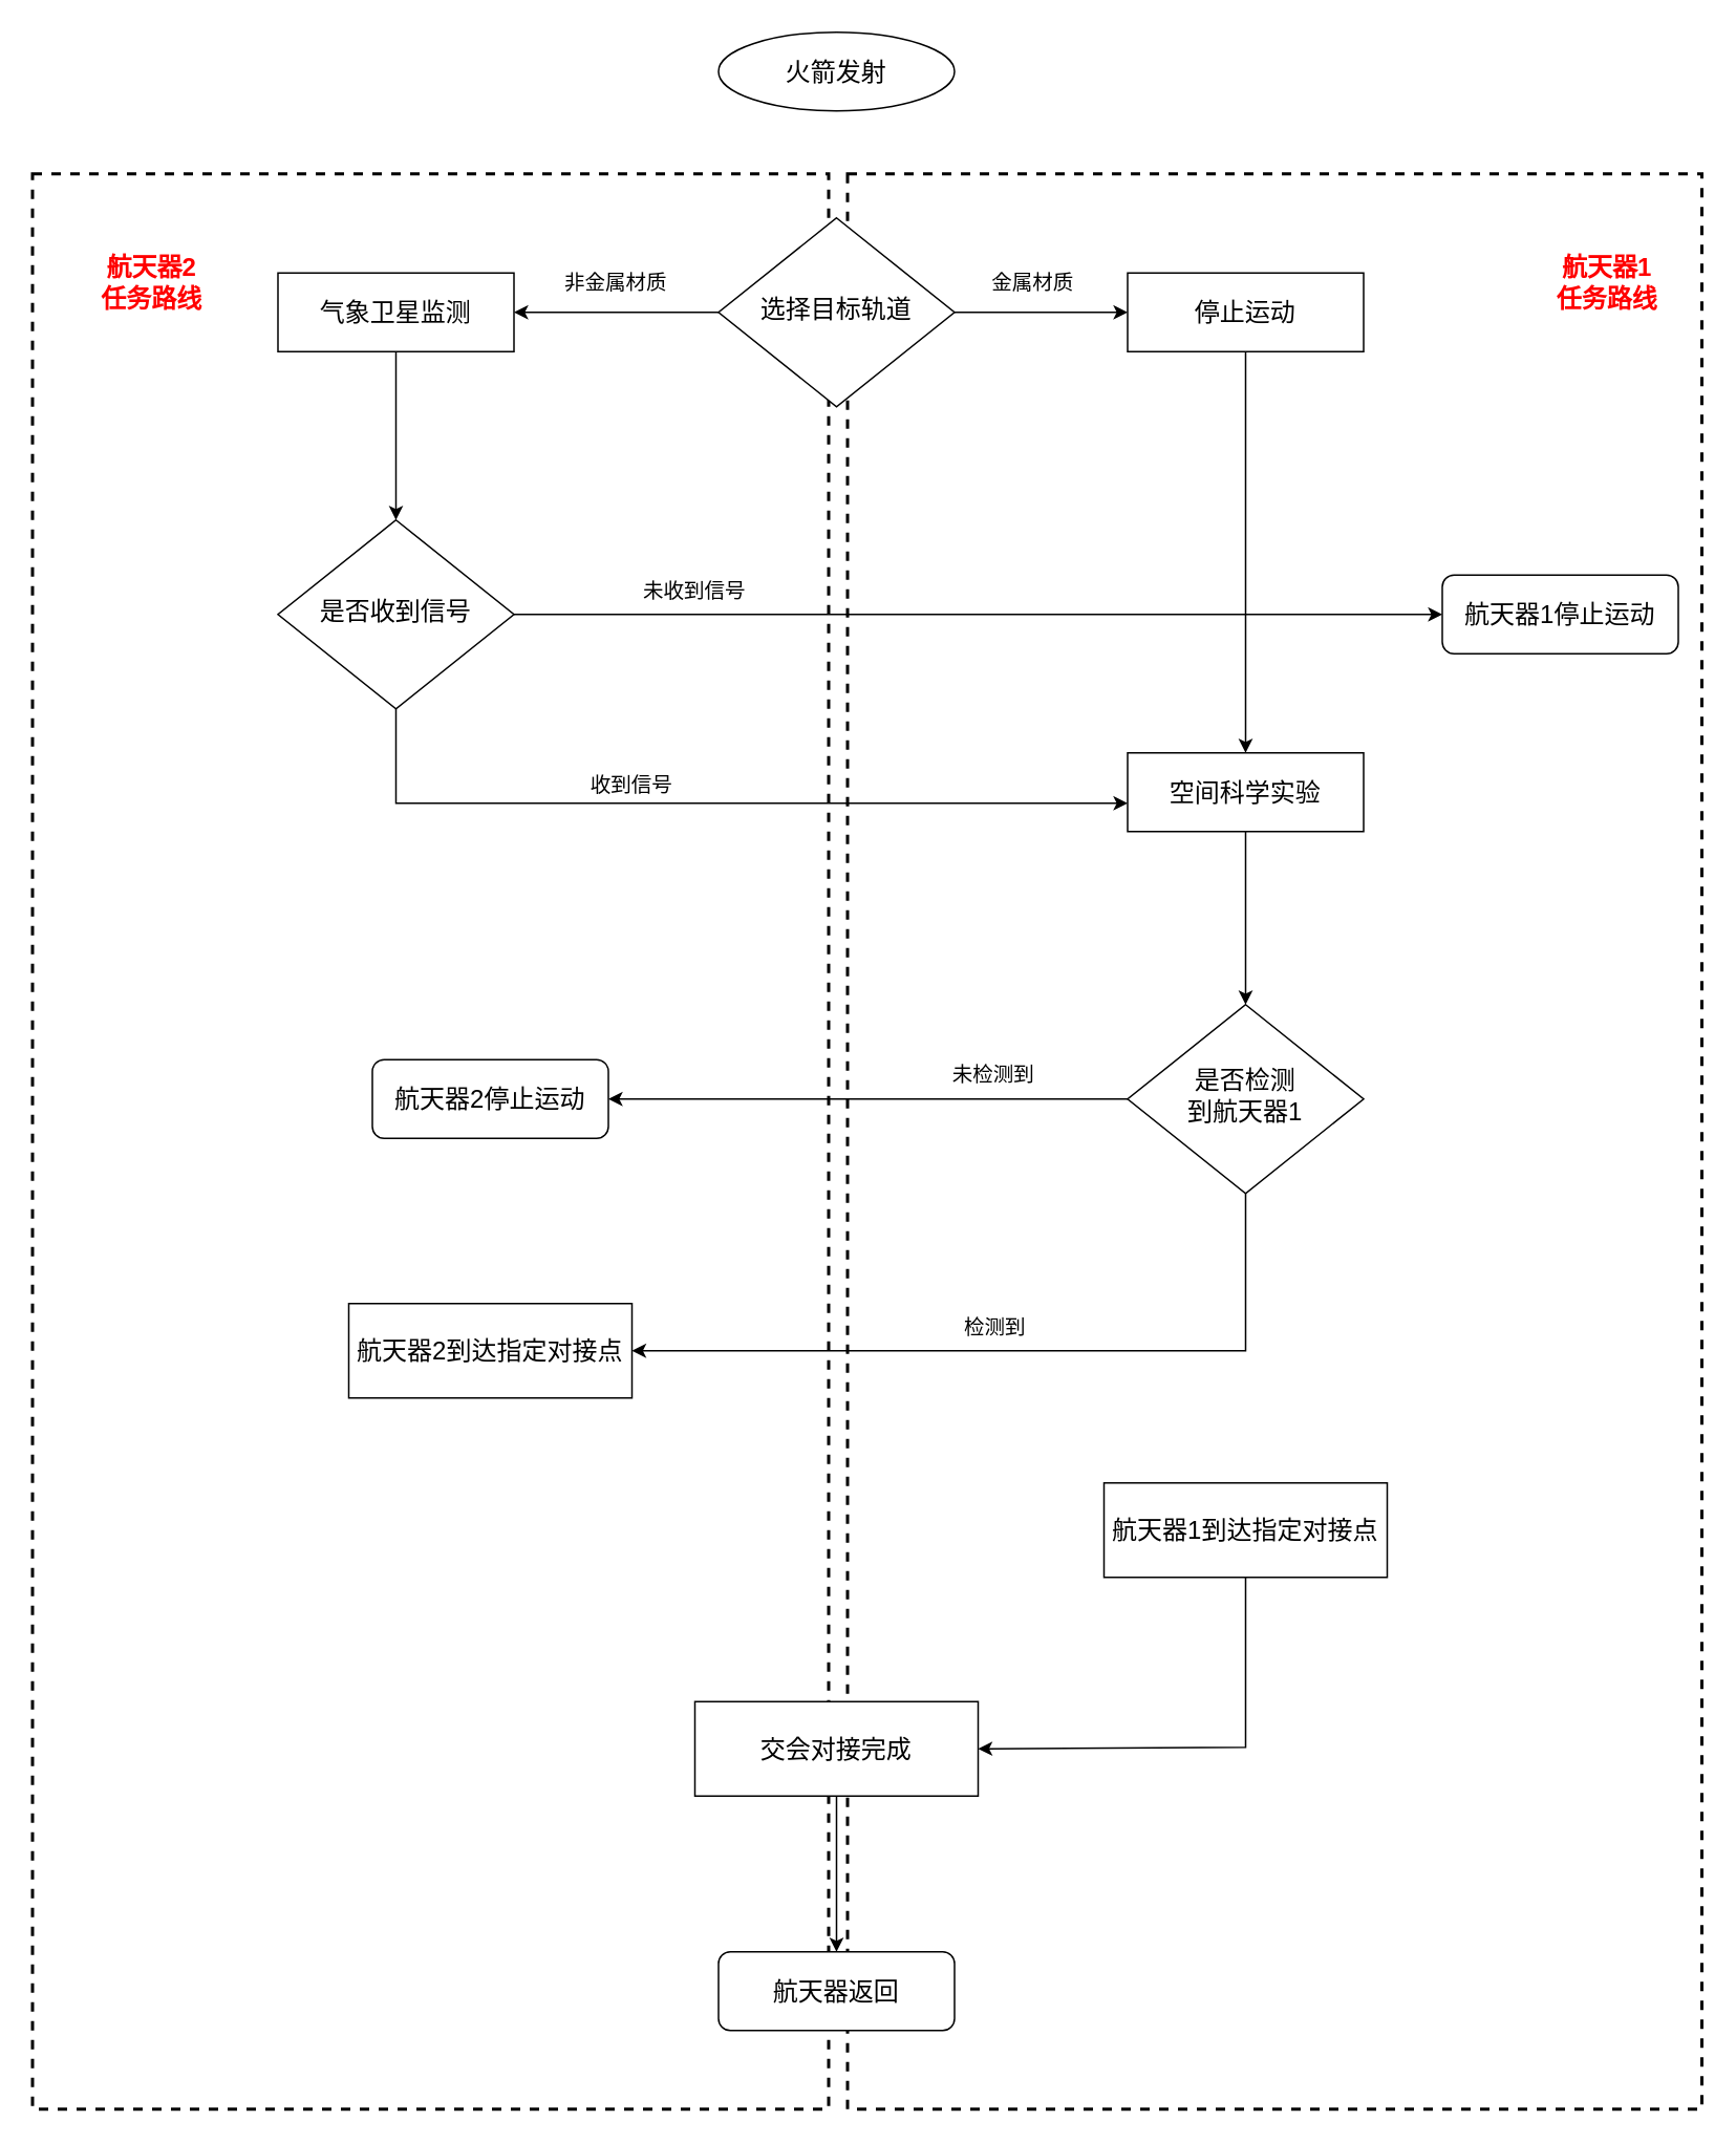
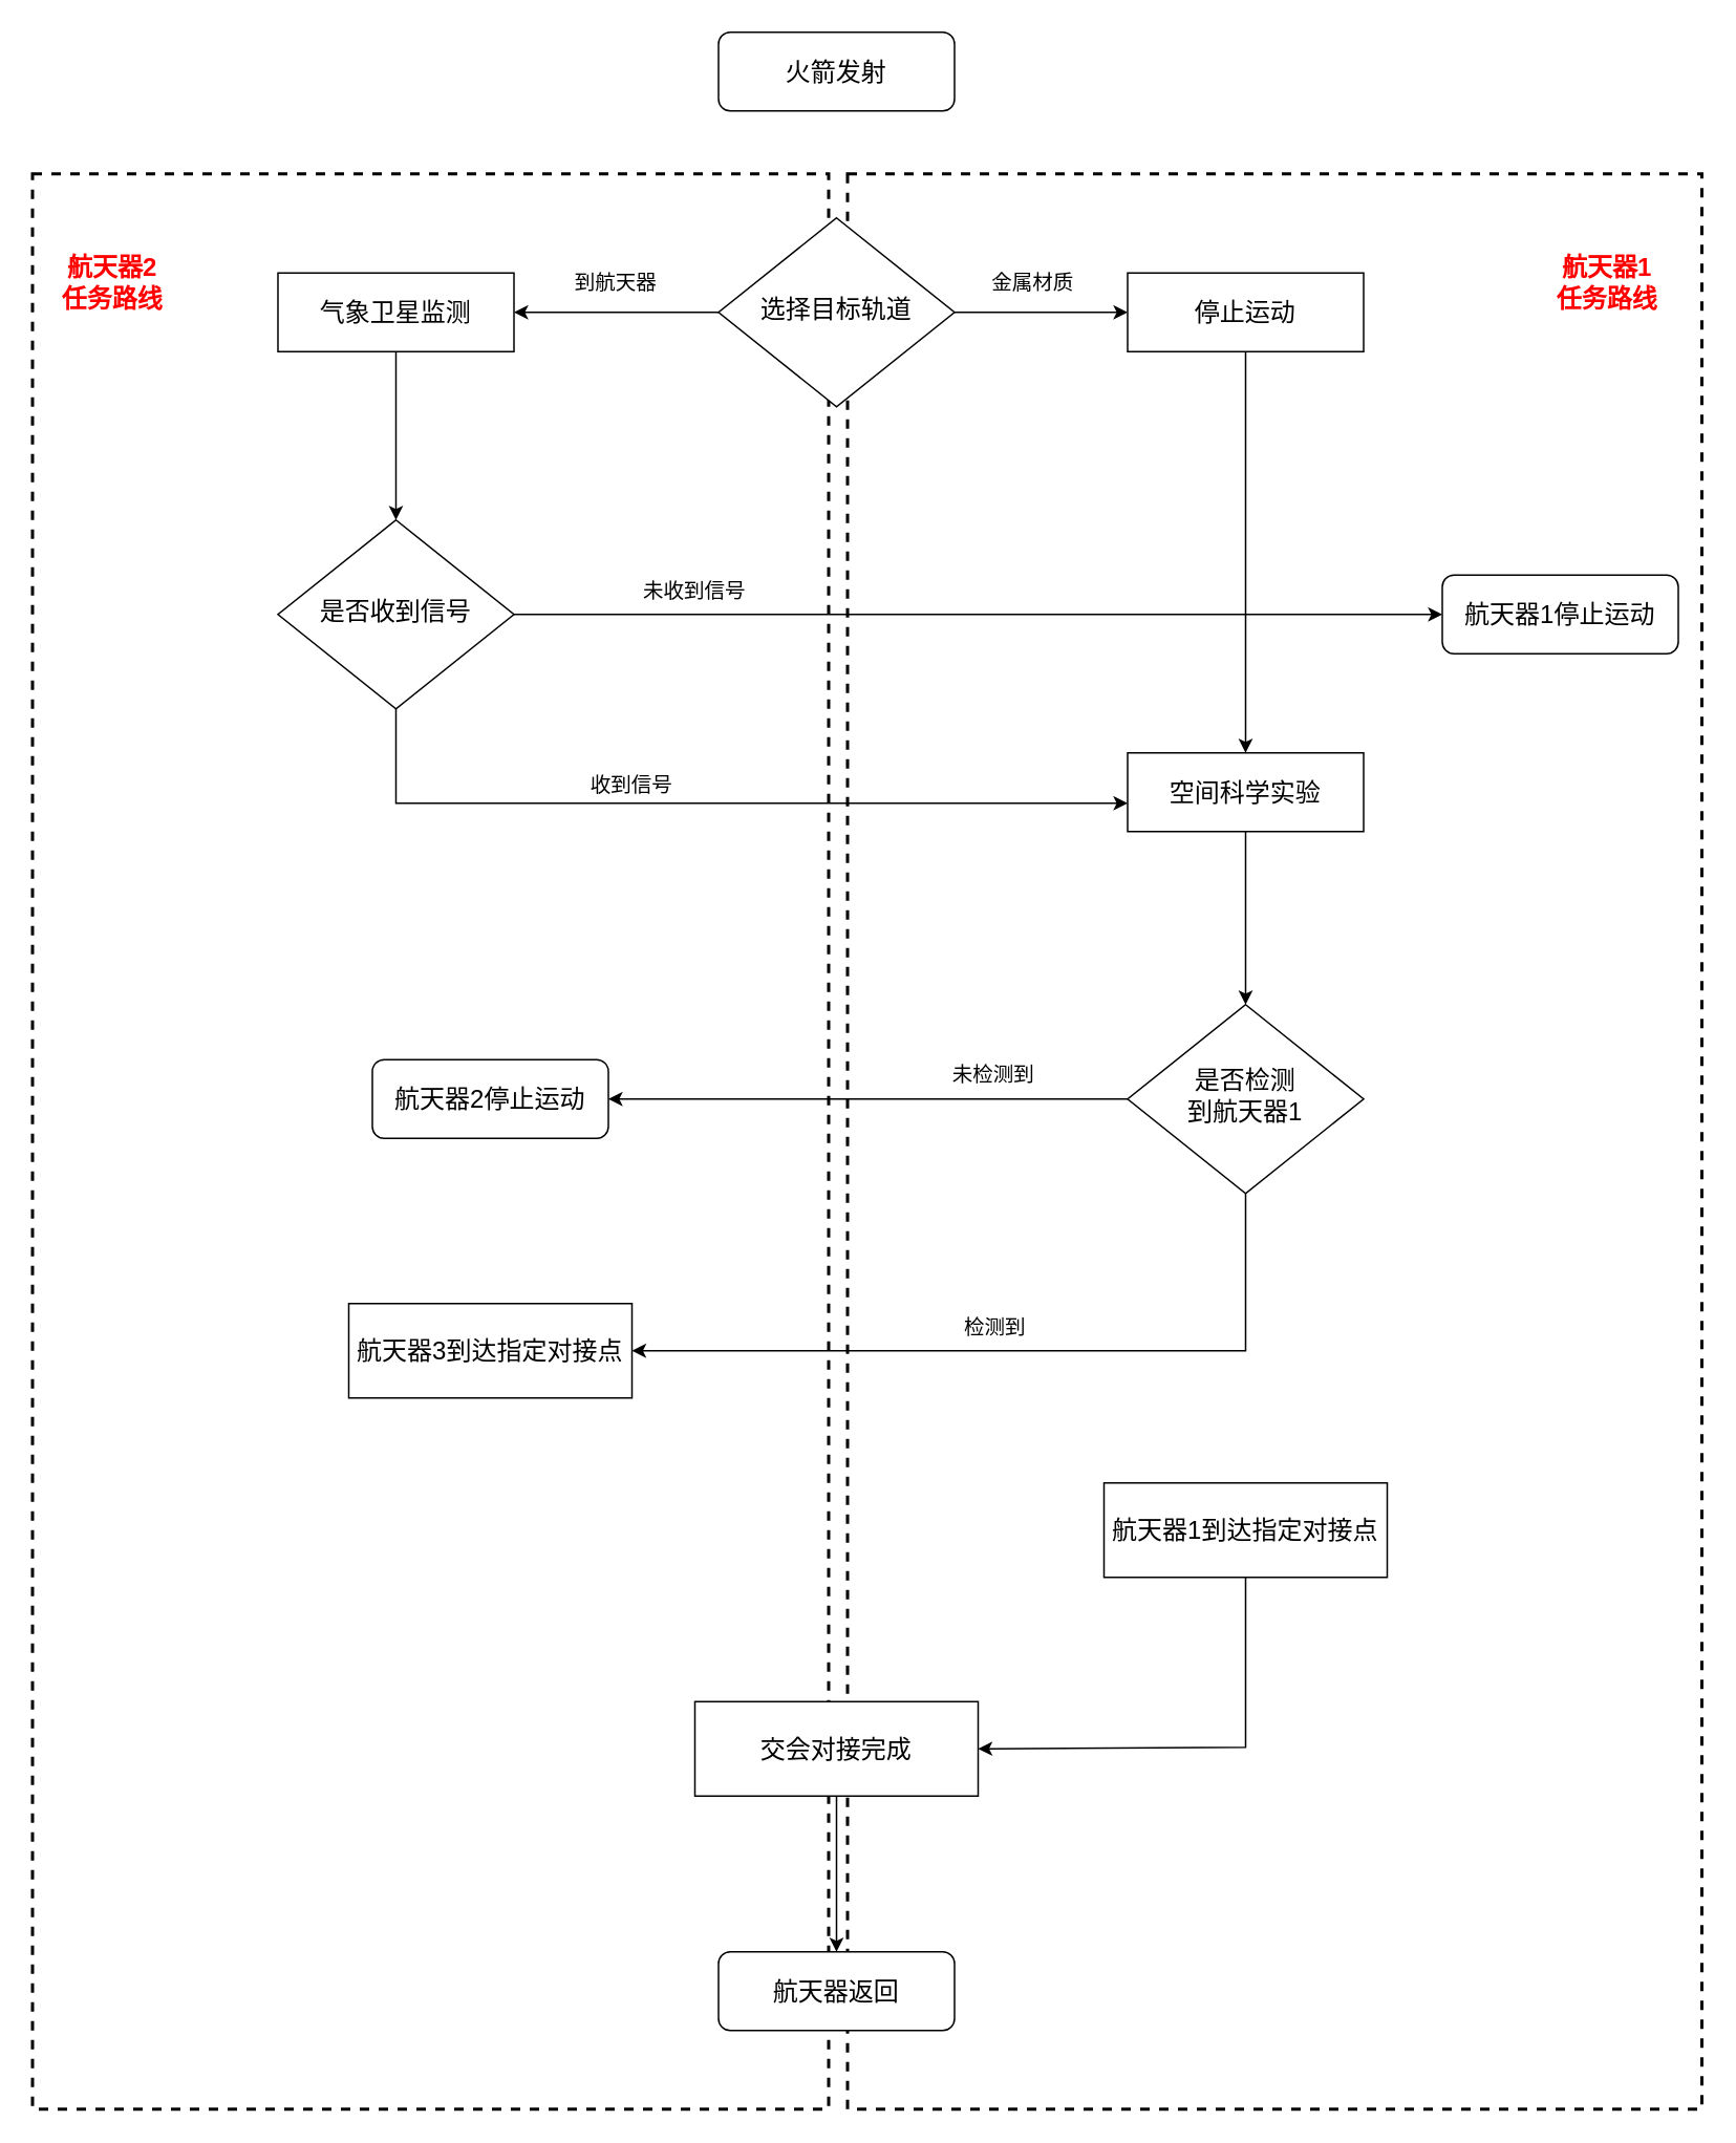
  <mxCell id="0" />
  <mxCell id="1" parent="0" />
  <mxCell id="2" value="" style="whiteSpace=wrap;html=1;fillColor=none;dashed=1;strokeWidth=2;" parent="1" vertex="1"><mxGeometry x="538" y="110" width="543" height="1230" as="geometry" /></mxCell>
  <mxCell id="3" value="" style="whiteSpace=wrap;html=1;fillColor=none;dashed=1;strokeWidth=2;labelBackgroundColor=none;" parent="1" vertex="1"><mxGeometry x="20" y="110" width="506" height="1230" as="geometry" /></mxCell>
- <mxCell id="4" value="&lt;font style=&quot;font-size: 16px;&quot;&gt;火箭发射&lt;/font&gt;" style="ellipse;whiteSpace=wrap;html=1;fontSize=12;glass=0;strokeWidth=1;shadow=0;aspect=fixed;labelBackgroundColor=none;" parent="1" vertex="1"><mxGeometry x="456" y="20" width="150" height="50" as="geometry" /></mxCell>
+ <mxCell id="4" value="&lt;font style=&quot;font-size: 16px;&quot;&gt;火箭发射&lt;/font&gt;" style="rounded=1;whiteSpace=wrap;html=1;fontSize=12;glass=0;strokeWidth=1;shadow=0;aspect=fixed;labelBackgroundColor=none;" parent="1" vertex="1"><mxGeometry x="456" y="20" width="150" height="50" as="geometry" /></mxCell>
  <mxCell id="5" value="" style="edgeStyle=orthogonalEdgeStyle;rounded=0;orthogonalLoop=1;jettySize=auto;html=1;fontSize=12;labelBackgroundColor=none;fontColor=default;" parent="1" source="7" target="9" edge="1"><mxGeometry relative="1" as="geometry" /></mxCell>
  <mxCell id="6" style="edgeStyle=orthogonalEdgeStyle;rounded=0;orthogonalLoop=1;jettySize=auto;html=1;entryX=1;entryY=0.5;entryDx=0;entryDy=0;fontSize=12;labelBackgroundColor=none;fontColor=default;" parent="1" source="7" target="11" edge="1"><mxGeometry relative="1" as="geometry" /></mxCell>
  <mxCell id="7" value="&lt;span style=&quot;font-size: 16px;&quot;&gt;选择目标轨道&lt;/span&gt;" style="rhombus;whiteSpace=wrap;html=1;shadow=0;fontFamily=Helvetica;fontSize=12;align=center;strokeWidth=1;spacing=6;spacingTop=-4;aspect=fixed;labelBackgroundColor=none;" parent="1" vertex="1"><mxGeometry x="456" y="138" width="150" height="120" as="geometry" /></mxCell>
  <mxCell id="8" style="edgeStyle=orthogonalEdgeStyle;rounded=0;orthogonalLoop=1;jettySize=auto;html=1;entryX=0.5;entryY=0;entryDx=0;entryDy=0;" parent="1" source="9" target="17" edge="1"><mxGeometry relative="1" as="geometry" /></mxCell>
  <mxCell id="9" value="&lt;font style=&quot;font-size: 16px;&quot;&gt;停止运动&lt;/font&gt;" style="rounded=0;whiteSpace=wrap;html=1;aspect=fixed;labelBackgroundColor=none;" parent="1" vertex="1"><mxGeometry x="716" y="173" width="150" height="50" as="geometry" /></mxCell>
  <mxCell id="10" value="" style="edgeStyle=orthogonalEdgeStyle;rounded=0;orthogonalLoop=1;jettySize=auto;html=1;labelBackgroundColor=none;fontColor=default;" parent="1" source="11" target="14" edge="1"><mxGeometry relative="1" as="geometry" /></mxCell>
  <mxCell id="11" value="&lt;span style=&quot;font-size: 16px;&quot;&gt;气象卫星监测&lt;/span&gt;" style="rounded=0;whiteSpace=wrap;html=1;aspect=fixed;labelBackgroundColor=none;" parent="1" vertex="1"><mxGeometry x="176" y="173" width="150" height="50" as="geometry" /></mxCell>
  <mxCell id="12" style="edgeStyle=orthogonalEdgeStyle;rounded=0;orthogonalLoop=1;jettySize=auto;html=1;entryX=0;entryY=0.5;entryDx=0;entryDy=0;fontSize=12;labelBackgroundColor=none;fontColor=default;" parent="1" source="14" target="15" edge="1"><mxGeometry relative="1" as="geometry" /></mxCell>
  <mxCell id="13" value="" style="edgeStyle=orthogonalEdgeStyle;rounded=0;orthogonalLoop=1;jettySize=auto;html=1;fontSize=12;labelBackgroundColor=none;fontColor=default;" parent="1" source="14" target="17" edge="1"><mxGeometry relative="1" as="geometry"><Array as="points"><mxPoint x="251" y="510" /></Array></mxGeometry></mxCell>
  <mxCell id="14" value="&lt;span style=&quot;font-size: 16px;&quot;&gt;是否收到信号&lt;/span&gt;" style="rhombus;whiteSpace=wrap;html=1;shadow=0;fontFamily=Helvetica;fontSize=12;align=center;strokeWidth=1;spacing=6;spacingTop=-4;aspect=fixed;labelBackgroundColor=none;" parent="1" vertex="1"><mxGeometry x="176" y="330" width="150" height="120" as="geometry" /></mxCell>
  <mxCell id="15" value="&lt;font style=&quot;font-size: 16px;&quot;&gt;航天器1停止运动&lt;/font&gt;" style="rounded=1;whiteSpace=wrap;html=1;fontSize=12;glass=0;strokeWidth=1;shadow=0;aspect=fixed;labelBackgroundColor=none;" parent="1" vertex="1"><mxGeometry x="916" y="365" width="150" height="50" as="geometry" /></mxCell>
  <mxCell id="16" value="" style="edgeStyle=orthogonalEdgeStyle;rounded=0;orthogonalLoop=1;jettySize=auto;html=1;" parent="1" source="17" target="20" edge="1"><mxGeometry relative="1" as="geometry" /></mxCell>
  <mxCell id="17" value="&lt;span style=&quot;font-size: 16px;&quot;&gt;空间科学实验&lt;/span&gt;" style="rounded=0;whiteSpace=wrap;html=1;aspect=fixed;labelBackgroundColor=none;" parent="1" vertex="1"><mxGeometry x="716" y="478" width="150" height="50" as="geometry" /></mxCell>
  <mxCell id="18" style="edgeStyle=orthogonalEdgeStyle;rounded=0;orthogonalLoop=1;jettySize=auto;html=1;exitX=0;exitY=0.5;exitDx=0;exitDy=0;entryX=1;entryY=0.5;entryDx=0;entryDy=0;fontSize=12;labelBackgroundColor=none;fontColor=default;" parent="1" source="20" target="21" edge="1"><mxGeometry relative="1" as="geometry" /></mxCell>
  <mxCell id="19" style="edgeStyle=orthogonalEdgeStyle;rounded=0;orthogonalLoop=1;jettySize=auto;html=1;entryX=1;entryY=0.5;entryDx=0;entryDy=0;fontSize=13;labelBackgroundColor=none;fontColor=default;" parent="1" source="20" target="22" edge="1"><mxGeometry relative="1" as="geometry"><Array as="points"><mxPoint x="791" y="858" /></Array></mxGeometry></mxCell>
  <mxCell id="20" value="&lt;span style=&quot;font-size: 16px;&quot;&gt;是否检测&lt;br&gt;到航天器1&lt;/span&gt;" style="rhombus;whiteSpace=wrap;html=1;shadow=0;fontFamily=Helvetica;fontSize=12;align=center;strokeWidth=1;spacing=6;spacingTop=-4;aspect=fixed;labelBackgroundColor=none;" parent="1" vertex="1"><mxGeometry x="716" y="638" width="150" height="120" as="geometry" /></mxCell>
  <mxCell id="21" value="&lt;font style=&quot;font-size: 16px;&quot;&gt;航天器2停止运动&lt;/font&gt;" style="rounded=1;whiteSpace=wrap;html=1;fontSize=12;glass=0;strokeWidth=1;shadow=0;aspect=fixed;labelBackgroundColor=none;" parent="1" vertex="1"><mxGeometry x="236" y="673" width="150" height="50" as="geometry" /></mxCell>
- <mxCell id="22" value="&lt;span style=&quot;font-size: 16px;&quot;&gt;航天器2到达指定对接点&lt;/span&gt;" style="rounded=0;whiteSpace=wrap;html=1;aspect=fixed;labelBackgroundColor=none;" parent="1" vertex="1"><mxGeometry x="221" y="828" width="180" height="60" as="geometry" /></mxCell>
+ <mxCell id="22" value="&lt;span style=&quot;font-size: 16px;&quot;&gt;航天器3到达指定对接点&lt;/span&gt;" style="rounded=0;whiteSpace=wrap;html=1;aspect=fixed;labelBackgroundColor=none;" parent="1" vertex="1"><mxGeometry x="221" y="828" width="180" height="60" as="geometry" /></mxCell>
  <mxCell id="23" value="" style="edgeStyle=orthogonalEdgeStyle;rounded=0;orthogonalLoop=1;jettySize=auto;html=1;fontSize=13;labelBackgroundColor=none;fontColor=default;exitX=0.5;exitY=1;exitDx=0;exitDy=0;entryX=1;entryY=0.5;entryDx=0;entryDy=0;" parent="1" source="24" target="34" edge="1"><mxGeometry relative="1" as="geometry"><mxPoint x="531" y="972" as="sourcePoint" /><Array as="points"><mxPoint x="791" y="1110" /></Array><mxPoint x="666" y="1130" as="targetPoint" /></mxGeometry></mxCell>
  <mxCell id="24" value="&lt;span style=&quot;font-size: 16px;&quot;&gt;航天器1到达指定对接点&lt;/span&gt;" style="rounded=0;whiteSpace=wrap;html=1;aspect=fixed;labelBackgroundColor=none;" parent="1" vertex="1"><mxGeometry x="701" y="942" width="180" height="60" as="geometry" /></mxCell>
  <mxCell id="25" value="金属材质" style="text;html=1;strokeColor=none;fillColor=none;align=center;verticalAlign=middle;whiteSpace=wrap;rounded=0;fontSize=13;labelBackgroundColor=none;" parent="1" vertex="1"><mxGeometry x="626" y="164" width="60" height="30" as="geometry" /></mxCell>
- <mxCell id="26" value="非金属材质" style="text;html=1;strokeColor=none;fillColor=none;align=center;verticalAlign=middle;whiteSpace=wrap;rounded=0;fontSize=13;labelBackgroundColor=none;" parent="1" vertex="1"><mxGeometry x="356" y="164" width="70" height="30" as="geometry" /></mxCell>
+ <mxCell id="26" value="到航天器" style="text;html=1;strokeColor=none;fillColor=none;align=center;verticalAlign=middle;whiteSpace=wrap;rounded=0;fontSize=13;labelBackgroundColor=none;" parent="1" vertex="1"><mxGeometry x="356" y="164" width="70" height="30" as="geometry" /></mxCell>
  <mxCell id="27" value="未收到信号" style="text;html=1;strokeColor=none;fillColor=none;align=center;verticalAlign=middle;whiteSpace=wrap;rounded=0;fontSize=13;labelBackgroundColor=none;" parent="1" vertex="1"><mxGeometry x="401" y="360" width="80" height="30" as="geometry" /></mxCell>
  <mxCell id="28" value="收到信号" style="text;html=1;strokeColor=none;fillColor=none;align=center;verticalAlign=middle;whiteSpace=wrap;rounded=0;fontSize=13;labelBackgroundColor=none;" parent="1" vertex="1"><mxGeometry x="361" y="483" width="80" height="30" as="geometry" /></mxCell>
  <mxCell id="29" value="未检测到" style="text;html=1;strokeColor=none;fillColor=none;align=center;verticalAlign=middle;whiteSpace=wrap;rounded=0;fontSize=13;labelBackgroundColor=none;" parent="1" vertex="1"><mxGeometry x="586" y="666.5" width="90" height="30" as="geometry" /></mxCell>
  <mxCell id="30" value="检测到" style="text;html=1;strokeColor=none;fillColor=none;align=center;verticalAlign=middle;whiteSpace=wrap;rounded=0;fontSize=13;labelBackgroundColor=none;" parent="1" vertex="1"><mxGeometry x="586" y="828" width="92" height="30" as="geometry" /></mxCell>
- <mxCell id="31" value="&lt;font color=&quot;#ff0000&quot; style=&quot;font-size: 16px;&quot;&gt;&lt;span style=&quot;font-size: 16px;&quot;&gt;航天器2&lt;br&gt;任务路线&lt;/span&gt;&lt;/font&gt;" style="text;html=1;strokeColor=none;fillColor=none;align=center;verticalAlign=middle;whiteSpace=wrap;rounded=0;dashed=1;fontSize=16;fontStyle=1" parent="1" vertex="1"><mxGeometry x="61" y="164" width="70" height="30" as="geometry" /></mxCell>
+ <mxCell id="31" value="&lt;font color=&quot;#ff0000&quot; style=&quot;font-size: 16px;&quot;&gt;&lt;span style=&quot;font-size: 16px;&quot;&gt;航天器2&lt;br&gt;任务路线&lt;/span&gt;&lt;/font&gt;" style="text;html=1;strokeColor=none;fillColor=none;align=center;verticalAlign=middle;whiteSpace=wrap;rounded=0;dashed=1;fontSize=16;fontStyle=1" parent="1" vertex="1"><mxGeometry x="36" y="164" width="70" height="30" as="geometry" /></mxCell>
  <mxCell id="32" value="&lt;font color=&quot;#ff0000&quot; style=&quot;font-size: 16px;&quot;&gt;&lt;b&gt;航天器1&lt;br&gt;任务路线&lt;/b&gt;&lt;/font&gt;" style="text;html=1;strokeColor=none;fillColor=none;align=center;verticalAlign=middle;whiteSpace=wrap;rounded=0;dashed=1;" parent="1" vertex="1"><mxGeometry x="986" y="164" width="70" height="30" as="geometry" /></mxCell>
  <mxCell id="33" style="edgeStyle=orthogonalEdgeStyle;rounded=0;orthogonalLoop=1;jettySize=auto;html=1;entryX=0.5;entryY=0;entryDx=0;entryDy=0;fontSize=12;" edge="1" parent="1" source="34" target="35"><mxGeometry relative="1" as="geometry" /></mxCell>
  <mxCell id="34" value="&lt;span style=&quot;font-size: 16px;&quot;&gt;交会对接完成&lt;/span&gt;" style="rounded=0;whiteSpace=wrap;html=1;aspect=fixed;labelBackgroundColor=none;" vertex="1" parent="1"><mxGeometry x="441" y="1081" width="180" height="60" as="geometry" /></mxCell>
  <mxCell id="35" value="&lt;span style=&quot;font-size: 16px;&quot;&gt;航天器返回&lt;/span&gt;" style="rounded=1;whiteSpace=wrap;html=1;fontSize=12;glass=0;strokeWidth=1;shadow=0;aspect=fixed;labelBackgroundColor=none;" vertex="1" parent="1"><mxGeometry x="456" y="1240" width="150" height="50" as="geometry" /></mxCell>
